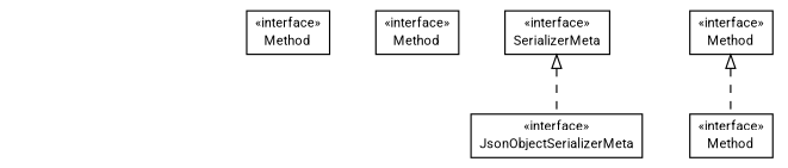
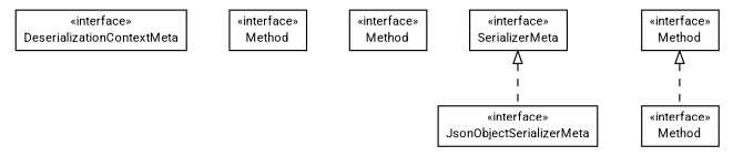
  digraph {
    fontname=Roboto
    nodesep=0.25
    ranksep=0.5
    node [fontcolor=black fontname=Roboto fontsize=10.0 shape=plaintext]
    edge [arrowtail=empty dir=back fontname=Roboto fontsize=10 headport=p labelfontname=Helvetica labelfontsize=10 style=dashed tailport=p]
+   n1 [label=<<table title="io.reinert.requestor.gwtjackson.rebind.meta.requestor.DeserializationContextMeta" border="0" cellborder="1" cellspacing="0" cellpadding="2" port="p" href="./DeserializationContextMeta.html"> 		<tr><td><table border="0" cellspacing="0" cellpadding="1"> <tr><td align="center" balign="center"> &#171;interface&#187; </td></tr> <tr><td align="center" balign="center"> DeserializationContextMeta </td></tr> 		</table></td></tr> 		</table>>]
    n2 [label=<<table title="io.reinert.requestor.gwtjackson.rebind.meta.requestor.DeserializationContextMeta.Method" border="0" cellborder="1" cellspacing="0" cellpadding="2" port="p" href="./DeserializationContextMeta.Method.html"> 		<tr><td><table border="0" cellspacing="0" cellpadding="1"> <tr><td align="center" balign="center"> &#171;interface&#187; </td></tr> <tr><td align="center" balign="center"> Method </td></tr> 		</table></td></tr> 		</table>>]
    n3 [label=<<table title="io.reinert.requestor.gwtjackson.rebind.meta.requestor.SerializationContextMeta.Method" border="0" cellborder="1" cellspacing="0" cellpadding="2" port="p" href="./SerializationContextMeta.Method.html"> 		<tr><td><table border="0" cellspacing="0" cellpadding="1"> <tr><td align="center" balign="center"> &#171;interface&#187; </td></tr> <tr><td align="center" balign="center"> Method </td></tr> 		</table></td></tr> 		</table>>]
    n4 [label=<<table title="io.reinert.requestor.gwtjackson.rebind.meta.requestor.SerializerMeta" border="0" cellborder="1" cellspacing="0" cellpadding="2" port="p" href="./SerializerMeta.html"> 		<tr><td><table border="0" cellspacing="0" cellpadding="1"> <tr><td align="center" balign="center"> &#171;interface&#187; </td></tr> <tr><td align="center" balign="center"> SerializerMeta </td></tr> 		</table></td></tr> 		</table>>]
    n5 [label=<<table title="io.reinert.requestor.gwtjackson.rebind.meta.requestor.JsonObjectSerializerMeta" border="0" cellborder="1" cellspacing="0" cellpadding="2" port="p" href="./JsonObjectSerializerMeta.html"> 		<tr><td><table border="0" cellspacing="0" cellpadding="1"> <tr><td align="center" balign="center"> &#171;interface&#187; </td></tr> <tr><td align="center" balign="center"> JsonObjectSerializerMeta </td></tr> 		</table></td></tr> 		</table>>]
    n6 [label=<<table title="io.reinert.requestor.gwtjackson.rebind.meta.requestor.SerializerMeta.Method" border="0" cellborder="1" cellspacing="0" cellpadding="2" port="p" href="./SerializerMeta.Method.html"> 		<tr><td><table border="0" cellspacing="0" cellpadding="1"> <tr><td align="center" balign="center"> &#171;interface&#187; </td></tr> <tr><td align="center" balign="center"> Method </td></tr> 		</table></td></tr> 		</table>>]
    n7 [label=<<table title="io.reinert.requestor.gwtjackson.rebind.meta.requestor.JsonObjectSerializerMeta.Method" border="0" cellborder="1" cellspacing="0" cellpadding="2" port="p" href="./JsonObjectSerializerMeta.Method.html"> 		<tr><td><table border="0" cellspacing="0" cellpadding="1"> <tr><td align="center" balign="center"> &#171;interface&#187; </td></tr> <tr><td align="center" balign="center"> Method </td></tr> 		</table></td></tr> 		</table>>]
    n4 -> n5
    n6 -> n7
  }
